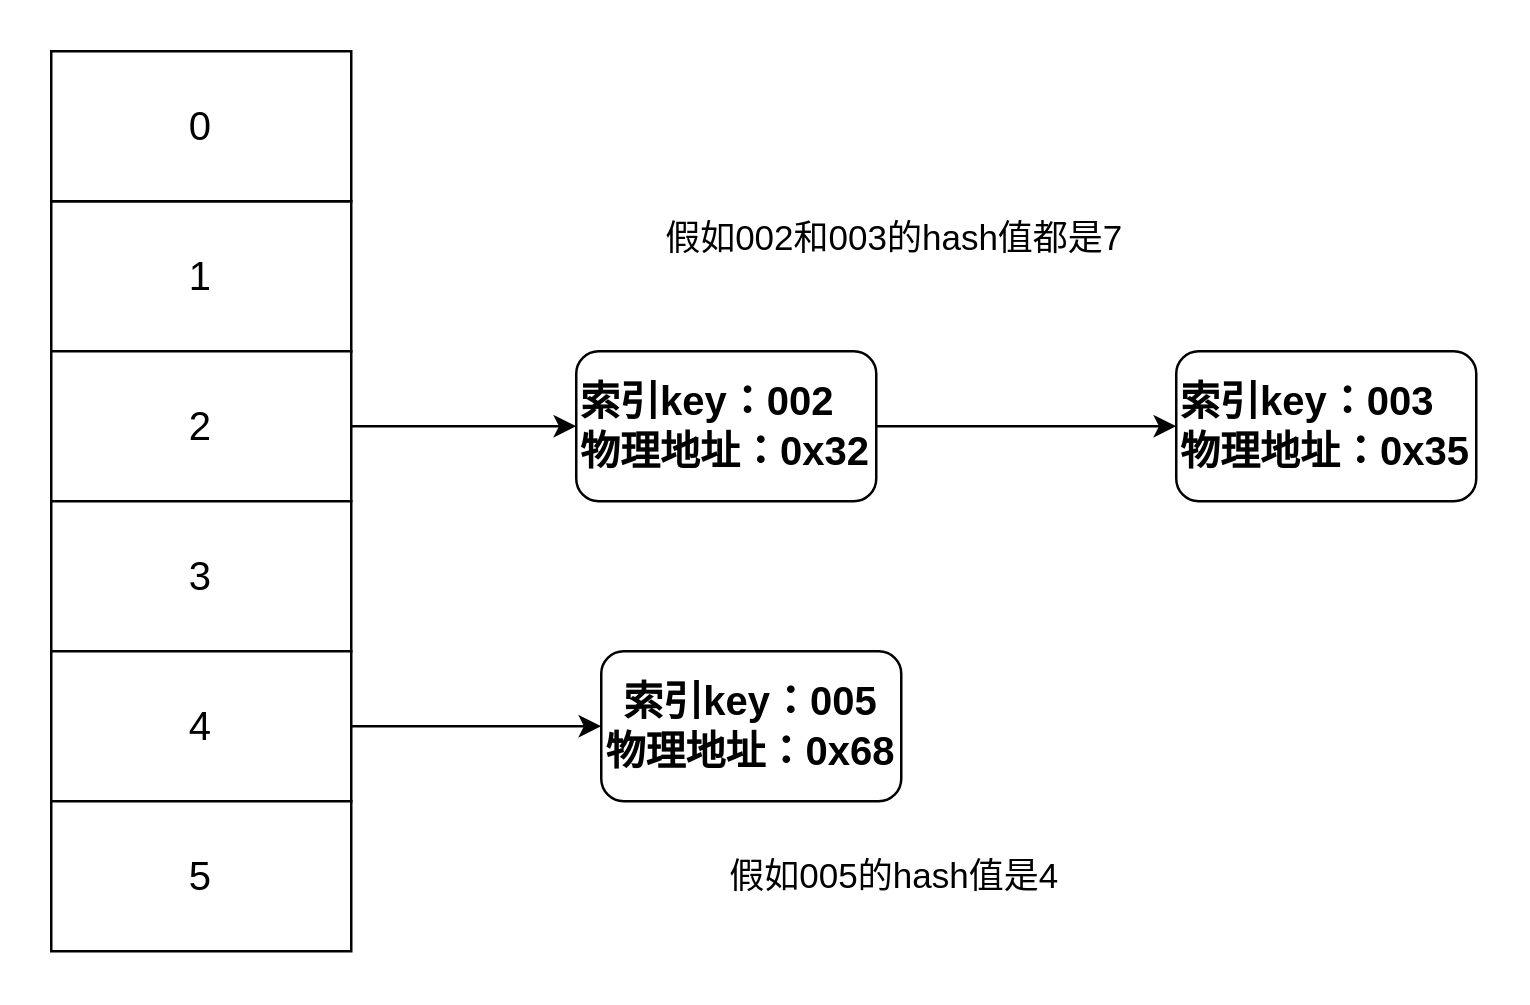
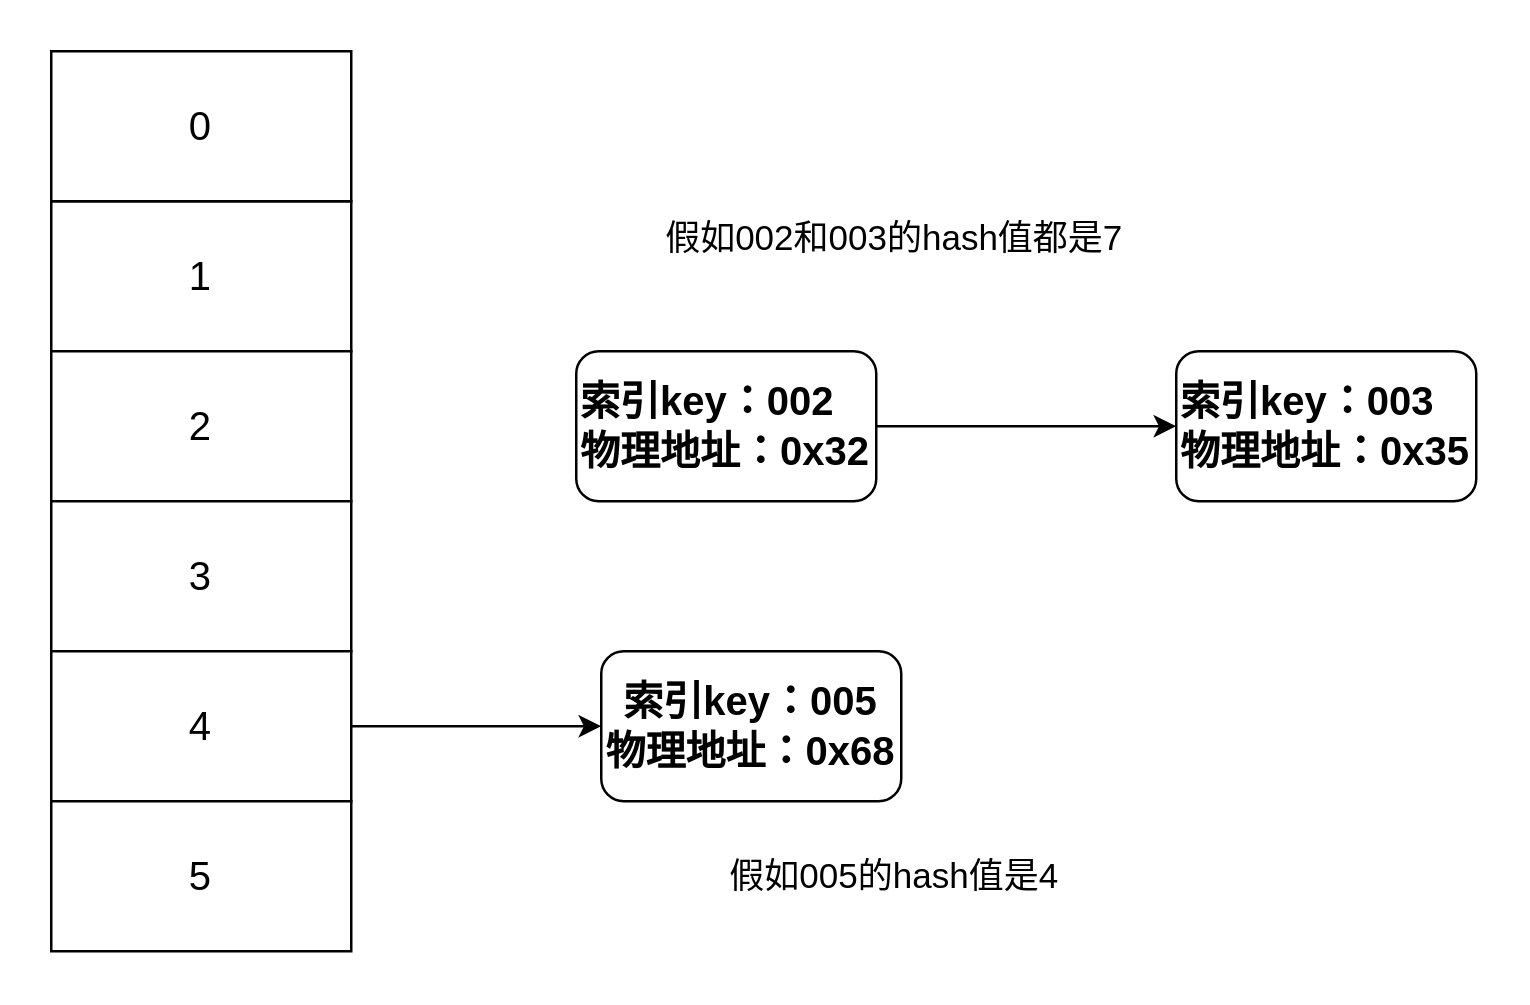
  <mxCell id="0" />
  <mxCell id="1" parent="0" />
  <mxCell id="2" style="edgeStyle=orthogonalEdgeStyle;rounded=0;orthogonalLoop=1;jettySize=auto;html=1;exitX=1;exitY=0.5;exitDx=0;exitDy=0;" edge="1" parent="1" source="3" target="11"><mxGeometry relative="1" as="geometry" /></mxCell>
  <mxCell id="3" value="索引key：002&lt;div&gt;物理地址：0x32&lt;/div&gt;" style="rounded=1;whiteSpace=wrap;html=1;fontStyle=1;fontSize=16;align=left;" vertex="1" parent="1"><mxGeometry x="230" y="140" width="120" height="60" as="geometry" /></mxCell>
  <mxCell id="4" value="1" style="rounded=0;whiteSpace=wrap;html=1;fontSize=16;" vertex="1" parent="1"><mxGeometry x="20" y="80" width="120" height="60" as="geometry" /></mxCell>
- <mxCell id="5" style="edgeStyle=orthogonalEdgeStyle;rounded=0;orthogonalLoop=1;jettySize=auto;html=1;exitX=1;exitY=0.5;exitDx=0;exitDy=0;" edge="1" parent="1" source="6" target="3"><mxGeometry relative="1" as="geometry" /></mxCell>
  <mxCell id="6" value="2" style="rounded=0;whiteSpace=wrap;html=1;fontSize=16;" vertex="1" parent="1"><mxGeometry x="20" y="140" width="120" height="60" as="geometry" /></mxCell>
  <mxCell id="7" value="3" style="rounded=0;whiteSpace=wrap;html=1;fontSize=16;" vertex="1" parent="1"><mxGeometry x="20" y="200" width="120" height="60" as="geometry" /></mxCell>
  <mxCell id="8" style="edgeStyle=orthogonalEdgeStyle;rounded=0;orthogonalLoop=1;jettySize=auto;html=1;exitX=1;exitY=0.5;exitDx=0;exitDy=0;" edge="1" parent="1" source="9" target="13"><mxGeometry relative="1" as="geometry" /></mxCell>
  <mxCell id="9" value="4" style="rounded=0;whiteSpace=wrap;html=1;fontSize=16;" vertex="1" parent="1"><mxGeometry x="20" y="260" width="120" height="60" as="geometry" /></mxCell>
  <mxCell id="10" value="5" style="rounded=0;whiteSpace=wrap;html=1;fontSize=16;" vertex="1" parent="1"><mxGeometry x="20" y="320" width="120" height="60" as="geometry" /></mxCell>
  <mxCell id="11" value="索引key：003&lt;div&gt;物理地址：0x35&lt;/div&gt;" style="rounded=1;whiteSpace=wrap;html=1;fontStyle=1;fontSize=16;align=left;" vertex="1" parent="1"><mxGeometry x="470" y="140" width="120" height="60" as="geometry" /></mxCell>
  <mxCell id="12" value="0" style="rounded=0;whiteSpace=wrap;html=1;fontSize=16;" vertex="1" parent="1"><mxGeometry x="20" y="20" width="120" height="60" as="geometry" /></mxCell>
  <mxCell id="13" value="&lt;div&gt;&lt;span style=&quot;text-align: left;&quot;&gt;索引key：005&lt;/span&gt;&lt;div style=&quot;text-align: left;&quot;&gt;物理地址：0x68&lt;/div&gt;&lt;/div&gt;" style="rounded=1;whiteSpace=wrap;html=1;fontStyle=1;fontSize=16;" vertex="1" parent="1"><mxGeometry x="240" y="260" width="120" height="60" as="geometry" /></mxCell>
  <mxCell id="14" value="&lt;font style=&quot;font-size: 14px;&quot;&gt;假如002和003的hash值都是7&lt;/font&gt;" style="text;html=1;align=center;verticalAlign=middle;whiteSpace=wrap;rounded=0;" vertex="1" parent="1"><mxGeometry x="240" y="80" width="235" height="30" as="geometry" /></mxCell>
  <mxCell id="15" value="&lt;font style=&quot;font-size: 14px;&quot;&gt;假如005的hash值是4&lt;/font&gt;" style="text;html=1;align=center;verticalAlign=middle;whiteSpace=wrap;rounded=0;" vertex="1" parent="1"><mxGeometry x="240" y="335" width="235" height="30" as="geometry" /></mxCell>
